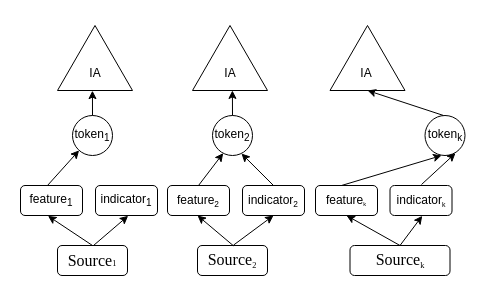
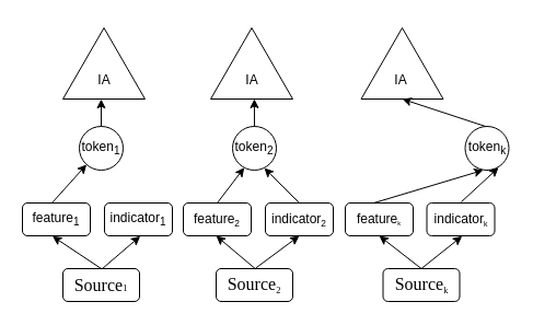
  <mxCell id="0" />
  <mxCell id="1" parent="0" />
  <mxCell id="2" value="&lt;span style=&quot;font-family: &amp;#34;times new roman&amp;#34; , serif ; font-size: 16px&quot;&gt;Source&lt;/span&gt;&lt;span style=&quot;font-family: &amp;#34;times new roman&amp;#34; , serif ; font-size: 8.333px&quot;&gt;1&lt;/span&gt;" style="rounded=1;whiteSpace=wrap;html=1;" parent="1" vertex="1"><mxGeometry x="57" y="245" width="70" height="30" as="geometry" /></mxCell>
  <mxCell id="3" value="&lt;span style=&quot;font-family: &amp;#34;times new roman&amp;#34; , serif ; font-size: 16px&quot;&gt;Source&lt;/span&gt;&lt;span style=&quot;font-family: &amp;#34;times new roman&amp;#34; , serif ; font-size: 10px&quot;&gt;&lt;sub&gt;2&lt;/sub&gt;&lt;/span&gt;" style="rounded=1;whiteSpace=wrap;html=1;" parent="1" vertex="1"><mxGeometry x="197" y="245" width="70" height="30" as="geometry" /></mxCell>
- <mxCell id="4" value="&lt;span style=&quot;font-family: &amp;#34;times new roman&amp;#34; , serif ; font-size: 16px&quot;&gt;Source&lt;/span&gt;&lt;span style=&quot;font-family: &amp;#34;times new roman&amp;#34; , serif ; font-size: 10px&quot;&gt;&lt;sub&gt;k&lt;/sub&gt;&lt;/span&gt;" style="rounded=1;whiteSpace=wrap;html=1;" parent="1" vertex="1"><mxGeometry x="349.5" y="245" width="100" height="30" as="geometry" /></mxCell>
+ <mxCell id="4" value="&lt;span style=&quot;font-family: &amp;#34;times new roman&amp;#34; , serif ; font-size: 16px&quot;&gt;Source&lt;/span&gt;&lt;span style=&quot;font-family: &amp;#34;times new roman&amp;#34; , serif ; font-size: 10px&quot;&gt;&lt;sub&gt;k&lt;/sub&gt;&lt;/span&gt;" style="rounded=1;whiteSpace=wrap;html=1;" parent="1" vertex="1"><mxGeometry x="349.5" y="245" width="70" height="30" as="geometry" /></mxCell>
  <mxCell id="5" value="token&lt;sub&gt;1&lt;/sub&gt;" style="ellipse;whiteSpace=wrap;html=1;" parent="1" vertex="1"><mxGeometry x="72" y="115" width="40" height="40" as="geometry" /></mxCell>
  <mxCell id="6" value="token&lt;sub&gt;2&lt;/sub&gt;" style="ellipse;whiteSpace=wrap;html=1;" parent="1" vertex="1"><mxGeometry x="212" y="115" width="40" height="40" as="geometry" /></mxCell>
  <mxCell id="7" value="token&lt;sub&gt;k&lt;/sub&gt;" style="ellipse;whiteSpace=wrap;html=1;" parent="1" vertex="1"><mxGeometry x="424.5" y="115" width="40" height="40" as="geometry" /></mxCell>
  <mxCell id="8" value="" style="group" parent="1" vertex="1" connectable="0"><mxGeometry x="62" y="25" width="70" height="70" as="geometry" /></mxCell>
  <mxCell id="9" value="&lt;p style=&quot;line-height: 120%&quot;&gt;&lt;br&gt;&lt;/p&gt;" style="triangle;whiteSpace=wrap;html=1;rotation=-90;align=center;verticalAlign=bottom;direction=east;flipH=0;flipV=1;spacingRight=-7;" parent="8" vertex="1"><mxGeometry y="-5" width="65" height="75" as="geometry" /></mxCell>
  <mxCell id="10" value="IA" style="text;html=1;strokeColor=none;fillColor=none;align=center;verticalAlign=middle;whiteSpace=wrap;rounded=0;" parent="8" vertex="1"><mxGeometry x="12.5" y="35" width="40" height="25" as="geometry" /></mxCell>
  <mxCell id="11" value="" style="group" parent="1" vertex="1" connectable="0"><mxGeometry x="197" y="25" width="70" height="70" as="geometry" /></mxCell>
  <mxCell id="12" value="&lt;p style=&quot;line-height: 120%&quot;&gt;&lt;br&gt;&lt;/p&gt;" style="triangle;whiteSpace=wrap;html=1;rotation=-90;align=center;verticalAlign=bottom;direction=east;flipH=0;flipV=1;spacingRight=-7;" parent="11" vertex="1"><mxGeometry y="-5" width="65" height="75" as="geometry" /></mxCell>
  <mxCell id="13" value="IA" style="text;html=1;strokeColor=none;fillColor=none;align=center;verticalAlign=middle;whiteSpace=wrap;rounded=0;" parent="11" vertex="1"><mxGeometry x="12.5" y="35" width="40" height="25" as="geometry" /></mxCell>
  <mxCell id="14" value="" style="group" parent="1" vertex="1" connectable="0"><mxGeometry x="334.5" y="25" width="70" height="70" as="geometry" /></mxCell>
  <mxCell id="15" value="&lt;p style=&quot;line-height: 120%&quot;&gt;&lt;br&gt;&lt;/p&gt;" style="triangle;whiteSpace=wrap;html=1;rotation=-90;align=center;verticalAlign=bottom;direction=east;flipH=0;flipV=1;spacingRight=-7;" parent="14" vertex="1"><mxGeometry y="-5" width="65" height="75" as="geometry" /></mxCell>
  <mxCell id="16" value="IA" style="text;html=1;strokeColor=none;fillColor=none;align=center;verticalAlign=middle;whiteSpace=wrap;rounded=0;" parent="14" vertex="1"><mxGeometry x="12.5" y="35" width="37.5" height="25" as="geometry" /></mxCell>
  <mxCell id="17" value="feature&lt;sub&gt;1&lt;/sub&gt;" style="rounded=1;whiteSpace=wrap;html=1;" parent="1" vertex="1"><mxGeometry x="20" y="185" width="62" height="30" as="geometry" /></mxCell>
  <mxCell id="18" value="indicator&lt;sub&gt;1&lt;/sub&gt;" style="rounded=1;whiteSpace=wrap;html=1;" parent="1" vertex="1"><mxGeometry x="95" y="185" width="62" height="30" as="geometry" /></mxCell>
  <mxCell id="19" value="feature&lt;span style=&quot;font-size: 10px&quot;&gt;&lt;sub&gt;2&lt;/sub&gt;&lt;/span&gt;" style="rounded=1;whiteSpace=wrap;html=1;" parent="1" vertex="1"><mxGeometry x="167" y="185" width="62" height="30" as="geometry" /></mxCell>
  <mxCell id="20" value="indicator&lt;span style=&quot;font-size: 10px&quot;&gt;&lt;sub&gt;2&lt;/sub&gt;&lt;/span&gt;" style="rounded=1;whiteSpace=wrap;html=1;" parent="1" vertex="1"><mxGeometry x="242" y="185" width="62" height="30" as="geometry" /></mxCell>
  <mxCell id="21" value="feature&lt;span style=&quot;font-size: 6.944px&quot;&gt;&lt;sub&gt;k&lt;/sub&gt;&lt;/span&gt;" style="rounded=1;whiteSpace=wrap;html=1;" parent="1" vertex="1"><mxGeometry x="315" y="185" width="62" height="30" as="geometry" /></mxCell>
  <mxCell id="22" value="indicator&lt;span style=&quot;font-size: 8.333px&quot;&gt;&lt;sub&gt;k&lt;/sub&gt;&lt;/span&gt;" style="rounded=1;whiteSpace=wrap;html=1;" parent="1" vertex="1"><mxGeometry x="389.5" y="185" width="62" height="30" as="geometry" /></mxCell>
  <mxCell id="23" style="edgeStyle=none;rounded=0;orthogonalLoop=1;jettySize=auto;html=1;exitX=0.5;exitY=0;exitDx=0;exitDy=0;entryX=-0.002;entryY=0.534;entryDx=0;entryDy=0;entryPerimeter=0;" parent="1" source="5" target="9" edge="1"><mxGeometry relative="1" as="geometry"><mxPoint x="67" y="115" as="sourcePoint" /><mxPoint x="92" y="92" as="targetPoint" /></mxGeometry></mxCell>
  <mxCell id="24" value="" style="endArrow=classic;html=1;exitX=0.435;exitY=0;exitDx=0;exitDy=0;exitPerimeter=0;" parent="1" source="17" target="5" edge="1"><mxGeometry width="50" height="50" relative="1" as="geometry"><mxPoint x="7" y="175" as="sourcePoint" /><mxPoint x="57" y="125" as="targetPoint" /></mxGeometry></mxCell>
  <mxCell id="25" value="" style="endArrow=classic;html=1;exitX=0.5;exitY=0;exitDx=0;exitDy=0;entryX=0.268;entryY=0.941;entryDx=0;entryDy=0;entryPerimeter=0;" parent="1" source="19" target="6" edge="1"><mxGeometry width="50" height="50" relative="1" as="geometry"><mxPoint x="56.97" y="195" as="sourcePoint" /><mxPoint x="88.621" y="159.866" as="targetPoint" /></mxGeometry></mxCell>
  <mxCell id="26" value="" style="endArrow=classic;html=1;exitX=0.5;exitY=0;exitDx=0;exitDy=0;entryX=0.415;entryY=1;entryDx=0;entryDy=0;entryPerimeter=0;" parent="1" target="7" edge="1"><mxGeometry width="50" height="50" relative="1" as="geometry"><mxPoint x="341" y="185" as="sourcePoint" /><mxPoint x="364.68" y="153" as="targetPoint" /></mxGeometry></mxCell>
  <mxCell id="27" value="" style="endArrow=classic;html=1;entryX=0.724;entryY=0.951;entryDx=0;entryDy=0;exitX=0.5;exitY=0;exitDx=0;exitDy=0;entryPerimeter=0;" parent="1" source="20" target="6" edge="1"><mxGeometry width="50" height="50" relative="1" as="geometry"><mxPoint x="267.004" y="190.62" as="sourcePoint" /><mxPoint x="242.062" y="155.002" as="targetPoint" /></mxGeometry></mxCell>
  <mxCell id="28" value="" style="endArrow=classic;html=1;entryX=0.762;entryY=0.942;entryDx=0;entryDy=0;entryPerimeter=0;" parent="1" target="7" edge="1"><mxGeometry width="50" height="50" relative="1" as="geometry"><mxPoint x="421" y="184" as="sourcePoint" /><mxPoint x="389.5" y="153.04" as="targetPoint" /></mxGeometry></mxCell>
  <mxCell id="29" style="edgeStyle=none;rounded=0;orthogonalLoop=1;jettySize=auto;html=1;exitX=0.5;exitY=0;exitDx=0;exitDy=0;entryX=0.001;entryY=0.468;entryDx=0;entryDy=0;entryPerimeter=0;" parent="1" source="6" target="12" edge="1"><mxGeometry relative="1" as="geometry"><mxPoint x="102" y="125" as="sourcePoint" /><mxPoint x="101.95" y="100.13" as="targetPoint" /></mxGeometry></mxCell>
  <mxCell id="30" style="edgeStyle=none;rounded=0;orthogonalLoop=1;jettySize=auto;html=1;exitX=0.458;exitY=-0.002;exitDx=0;exitDy=0;exitPerimeter=0;entryX=0;entryY=0.5;entryDx=0;entryDy=0;" parent="1" source="7" target="15" edge="1"><mxGeometry relative="1" as="geometry"><mxPoint x="367.1" y="120.07" as="sourcePoint" /><mxPoint x="367" y="90" as="targetPoint" /></mxGeometry></mxCell>
  <mxCell id="31" value="" style="endArrow=classic;html=1;entryX=0.443;entryY=1.013;entryDx=0;entryDy=0;entryPerimeter=0;exitX=0.5;exitY=0;exitDx=0;exitDy=0;" parent="1" source="2" target="17" edge="1"><mxGeometry width="50" height="50" relative="1" as="geometry"><mxPoint x="-13" y="325" as="sourcePoint" /><mxPoint x="37" y="275" as="targetPoint" /></mxGeometry></mxCell>
  <mxCell id="32" value="" style="endArrow=classic;html=1;entryX=0.527;entryY=1.01;entryDx=0;entryDy=0;entryPerimeter=0;" parent="1" target="18" edge="1"><mxGeometry width="50" height="50" relative="1" as="geometry"><mxPoint x="93" y="245" as="sourcePoint" /><mxPoint x="157" y="215" as="targetPoint" /></mxGeometry></mxCell>
  <mxCell id="33" value="" style="endArrow=classic;html=1;exitX=0.515;exitY=-0.014;exitDx=0;exitDy=0;exitPerimeter=0;entryX=0.5;entryY=1;entryDx=0;entryDy=0;" parent="1" source="3" target="20" edge="1"><mxGeometry width="50" height="50" relative="1" as="geometry"><mxPoint x="237" y="265" as="sourcePoint" /><mxPoint x="287" y="215" as="targetPoint" /></mxGeometry></mxCell>
  <mxCell id="34" value="" style="endArrow=classic;html=1;entryX=0.484;entryY=1;entryDx=0;entryDy=0;entryPerimeter=0;exitX=0.513;exitY=0.008;exitDx=0;exitDy=0;exitPerimeter=0;" parent="1" source="3" target="19" edge="1"><mxGeometry width="50" height="50" relative="1" as="geometry"><mxPoint x="177" y="275" as="sourcePoint" /><mxPoint x="227" y="225" as="targetPoint" /></mxGeometry></mxCell>
  <mxCell id="35" value="" style="endArrow=classic;html=1;exitX=0.5;exitY=0;exitDx=0;exitDy=0;entryX=0.52;entryY=1.011;entryDx=0;entryDy=0;entryPerimeter=0;" parent="1" source="4" target="22" edge="1"><mxGeometry width="50" height="50" relative="1" as="geometry"><mxPoint x="397" y="265" as="sourcePoint" /><mxPoint x="447" y="215" as="targetPoint" /></mxGeometry></mxCell>
  <mxCell id="36" value="" style="endArrow=classic;html=1;exitX=0.5;exitY=0;exitDx=0;exitDy=0;entryX=0.5;entryY=1;entryDx=0;entryDy=0;" parent="1" source="4" target="21" edge="1"><mxGeometry width="50" height="50" relative="1" as="geometry"><mxPoint x="341" y="245" as="sourcePoint" /><mxPoint x="370.74" y="215.33" as="targetPoint" /></mxGeometry></mxCell>
